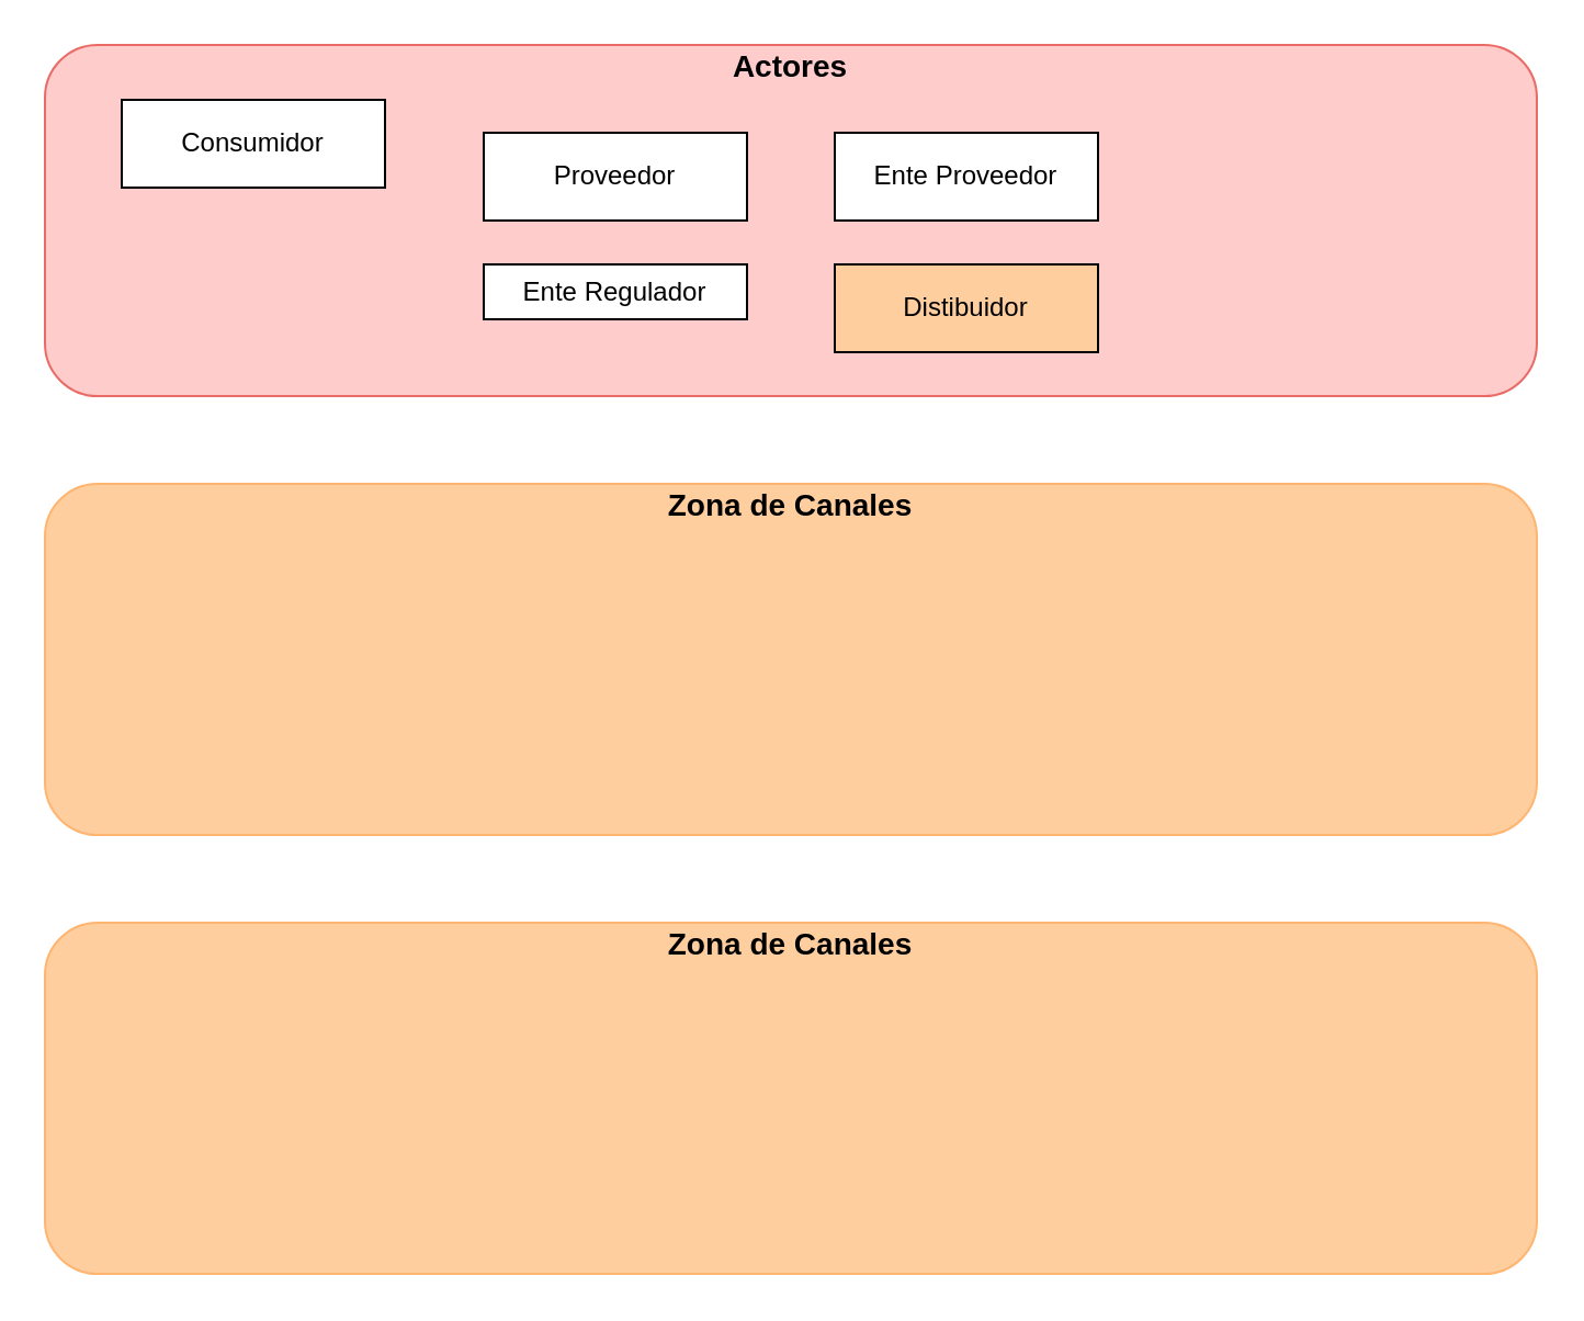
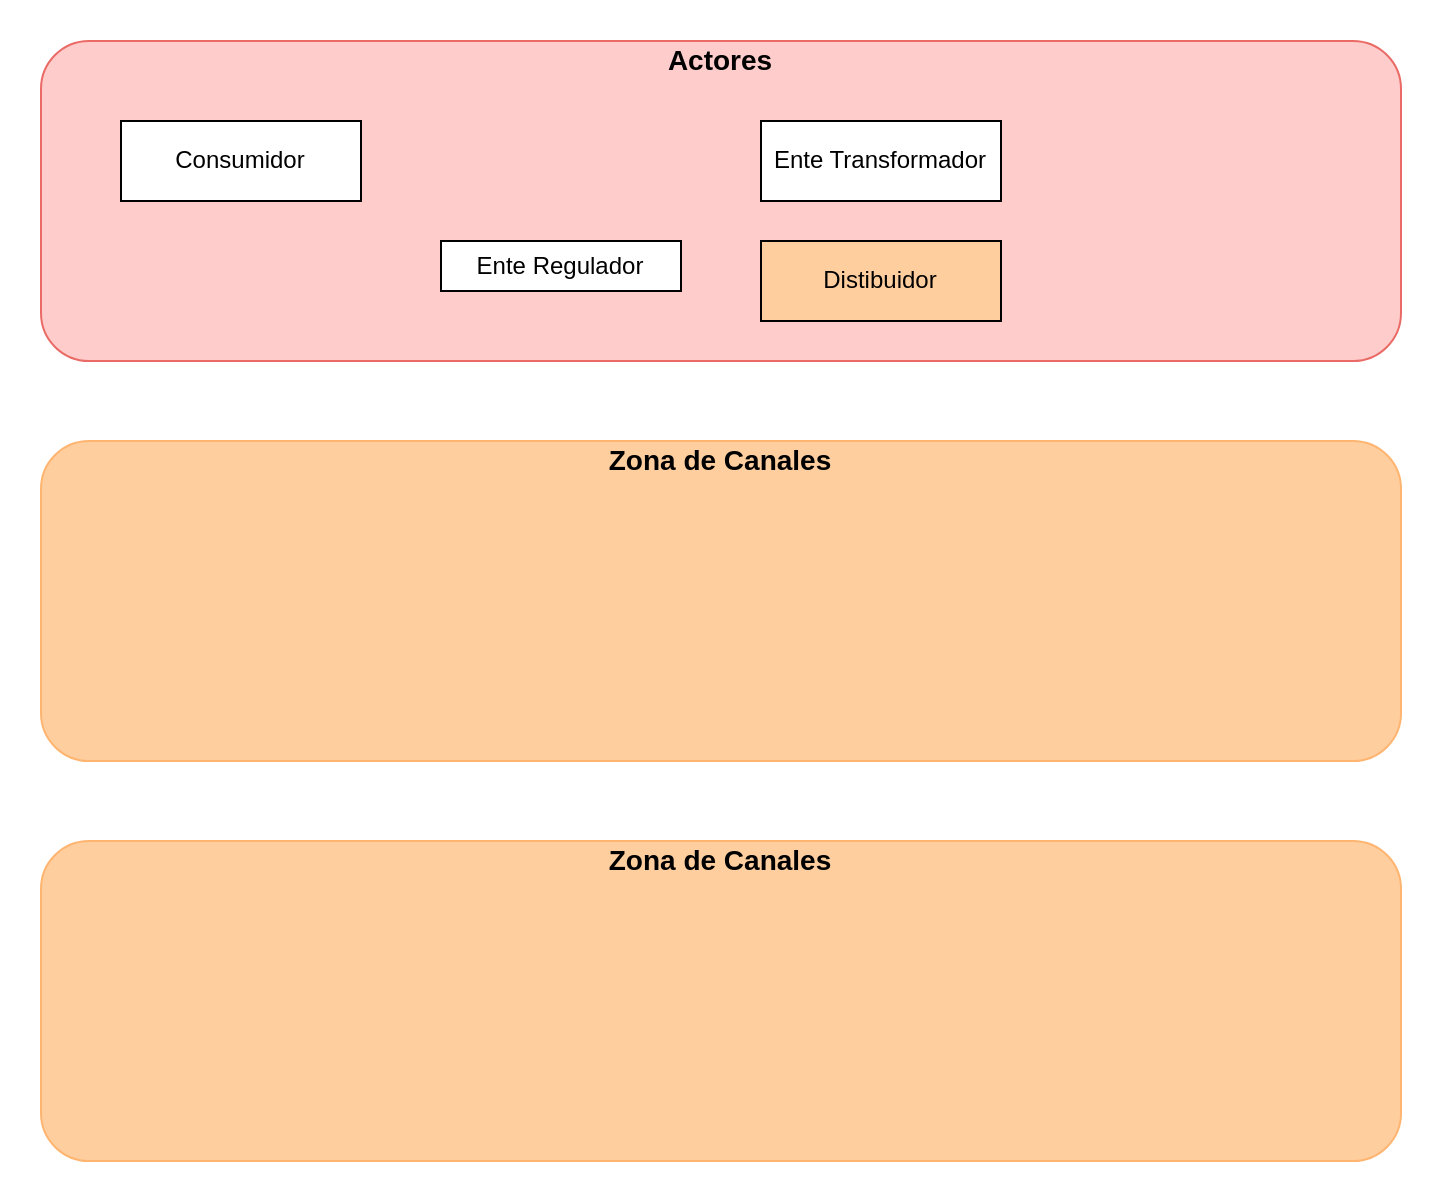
  <mxCell id="0" />
  <mxCell id="1" parent="0" />
  <mxCell id="2" value="" parent="1" style="rounded=1;whiteSpace=wrap;html=1;fillColor=#FFCCCC;strokeColor=#EA6B66;" vertex="1"><mxGeometry as="geometry" x="20" y="20" width="680" height="160" /></mxCell>
  <mxCell id="3" value="&lt;b&gt;&lt;font style=&quot;font-size: 14px&quot;&gt;Actores&lt;/font&gt;&lt;/b&gt;" parent="1" style="text;html=1;strokeColor=none;fillColor=none;align=center;verticalAlign=middle;whiteSpace=wrap;rounded=0;" vertex="1"><mxGeometry as="geometry" x="340" y="20" width="40" height="20" /></mxCell>
- <mxCell id="4" value="Consumidor" parent="1" style="rounded=0;whiteSpace=wrap;html=1;strokeColor=#000000;fillColor=#FFFFFF;" vertex="1"><mxGeometry x="55" y="45" as="geometry" width="120" height="40" /></mxCell>
- <mxCell id="5" value="Proveedor" parent="1" style="rounded=0;whiteSpace=wrap;html=1;strokeColor=#000000;fillColor=#FFFFFF;" vertex="1"><mxGeometry as="geometry" x="220" y="60" width="120" height="40" /></mxCell>
- <mxCell id="6" value="Ente Proveedor" parent="1" style="rounded=0;whiteSpace=wrap;html=1;strokeColor=#000000;fillColor=#FFFFFF;" vertex="1"><mxGeometry as="geometry" x="380" y="60" width="120" height="40" /></mxCell>
+ <mxCell id="4" value="Consumidor" parent="1" style="rounded=0;whiteSpace=wrap;html=1;strokeColor=#000000;fillColor=#FFFFFF;" vertex="1"><mxGeometry as="geometry" x="60" y="60" width="120" height="40" /></mxCell>
+ <mxCell id="6" value="Ente Transformador" parent="1" style="rounded=0;whiteSpace=wrap;html=1;strokeColor=#000000;fillColor=#FFFFFF;" vertex="1"><mxGeometry as="geometry" x="380" y="60" width="120" height="40" /></mxCell>
  <mxCell id="7" value="Ente Regulador" parent="1" style="rounded=0;whiteSpace=wrap;html=1;strokeColor=#000000;fillColor=#FFFFFF;" vertex="1"><mxGeometry x="220" y="120" as="geometry" width="120" height="25" /></mxCell>
  <mxCell id="8" value="Distibuidor" parent="1" style="rounded=0;whiteSpace=wrap;html=1;strokeColor=#000000;fillColor=#ffce9f;" vertex="1"><mxGeometry as="geometry" x="380" y="120" width="120" height="40" /></mxCell>
  <mxCell id="9" value="" parent="1" style="rounded=1;whiteSpace=wrap;html=1;fillColor=#FFCE9F;strokeColor=#FFB570;" vertex="1"><mxGeometry as="geometry" x="20" y="220" width="680" height="160" /></mxCell>
  <mxCell id="10" value="&lt;font style=&quot;font-size: 14px&quot;&gt;&lt;b&gt;Zona de Canales&lt;/b&gt;&lt;/font&gt;" parent="1" style="text;html=1;strokeColor=none;fillColor=none;align=center;verticalAlign=middle;whiteSpace=wrap;rounded=0;" vertex="1"><mxGeometry as="geometry" x="300" y="220" width="120" height="20" /></mxCell>
  <mxCell id="11" value="" parent="1" style="rounded=1;whiteSpace=wrap;html=1;fillColor=#FFCE9F;strokeColor=#FFB570;" vertex="1"><mxGeometry as="geometry" x="20" y="420" width="680" height="160" /></mxCell>
  <mxCell id="12" value="&lt;font style=&quot;font-size: 14px&quot;&gt;&lt;b&gt;Zona de Canales&lt;/b&gt;&lt;/font&gt;" parent="1" style="text;html=1;strokeColor=none;fillColor=none;align=center;verticalAlign=middle;whiteSpace=wrap;rounded=0;" vertex="1"><mxGeometry as="geometry" x="300" y="420" width="120" height="20" /></mxCell>
